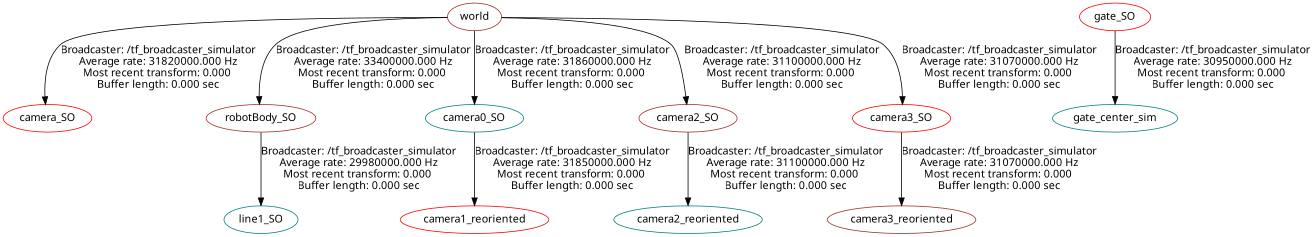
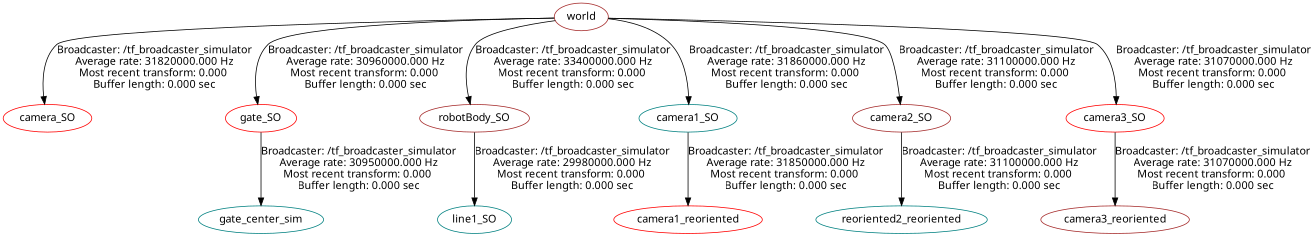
  digraph {
    fontname="Noto Sans"
    node [color=red fontname="Noto Sans"]
    edge [fontname="Noto Sans"]
    n1 [label=camera_SO]
    world [color=brown]
    gate_SO
    robotBody_SO [color=brown]
-   camera1_SO [color=teal label=camera0_SO]
+   camera1_SO [color=teal]
    camera2_SO [color=brown]
    camera3_SO
    gate_center_sim [color=teal]
    line1_SO [color=teal]
    camera1_reoriented
-   camera2_reoriented [color=teal]
+   camera2_reoriented [color=teal label=reoriented2_reoriented]
    camera3_reoriented [color=brown]
    world -> n1 [label="Broadcaster: /tf_broadcaster_simulator\nAverage rate: 31820000.000 Hz\nMost recent transform: 0.000 \nBuffer length: 0.000 sec\n"]
+   world -> gate_SO [label="Broadcaster: /tf_broadcaster_simulator\nAverage rate: 30960000.000 Hz\nMost recent transform: 0.000 \nBuffer length: 0.000 sec\n"]
    world -> robotBody_SO [label="Broadcaster: /tf_broadcaster_simulator\nAverage rate: 33400000.000 Hz\nMost recent transform: 0.000 \nBuffer length: 0.000 sec\n"]
    world -> camera1_SO [label="Broadcaster: /tf_broadcaster_simulator\nAverage rate: 31860000.000 Hz\nMost recent transform: 0.000 \nBuffer length: 0.000 sec\n"]
    world -> camera2_SO [label="Broadcaster: /tf_broadcaster_simulator\nAverage rate: 31100000.000 Hz\nMost recent transform: 0.000 \nBuffer length: 0.000 sec\n"]
    world -> camera3_SO [label="Broadcaster: /tf_broadcaster_simulator\nAverage rate: 31070000.000 Hz\nMost recent transform: 0.000 \nBuffer length: 0.000 sec\n"]
    gate_SO -> gate_center_sim [label="Broadcaster: /tf_broadcaster_simulator\nAverage rate: 30950000.000 Hz\nMost recent transform: 0.000 \nBuffer length: 0.000 sec\n"]
    robotBody_SO -> line1_SO [label="Broadcaster: /tf_broadcaster_simulator\nAverage rate: 29980000.000 Hz\nMost recent transform: 0.000 \nBuffer length: 0.000 sec\n"]
    camera1_SO -> camera1_reoriented [label="Broadcaster: /tf_broadcaster_simulator\nAverage rate: 31850000.000 Hz\nMost recent transform: 0.000 \nBuffer length: 0.000 sec\n"]
    camera2_SO -> camera2_reoriented [label="Broadcaster: /tf_broadcaster_simulator\nAverage rate: 31100000.000 Hz\nMost recent transform: 0.000 \nBuffer length: 0.000 sec\n"]
    camera3_SO -> camera3_reoriented [label="Broadcaster: /tf_broadcaster_simulator\nAverage rate: 31070000.000 Hz\nMost recent transform: 0.000 \nBuffer length: 0.000 sec\n"]
  }
